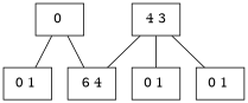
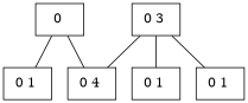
  graph {
    node [shape=box]
    n1 [label="0 "]
    n2 [label="0 1 "]
-   n3 [label="6 4"]
-   n4 [label="4 3"]
+   n3 [label="0 4 "]
+   n4 [label="0 3 "]
    n5 [label="0 1 "]
    n6 [label="0 1 "]
    n1 -- n2
    n1 -- n3
    n4 -- n3
    n4 -- n5
    n4 -- n6
  }
